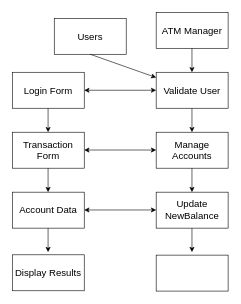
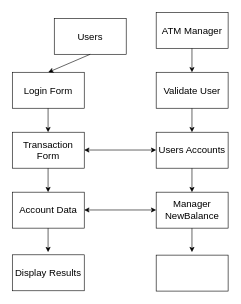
  <mxCell id="0" />
  <mxCell id="1" parent="0" />
  <mxCell id="2" value="&lt;font style=&quot;font-size: 16px;&quot;&gt;Users&lt;/font&gt;" style="rounded=0;whiteSpace=wrap;html=1;" vertex="1" parent="1"><mxGeometry x="90" y="30" width="120" height="60" as="geometry" /></mxCell>
  <mxCell id="3" value="&lt;font style=&quot;font-size: 16px;&quot;&gt;Display Results&lt;/font&gt;" style="rounded=0;whiteSpace=wrap;html=1;" vertex="1" parent="1"><mxGeometry x="20" y="424.5" width="120" height="60" as="geometry" /></mxCell>
  <mxCell id="4" value="" style="rounded=0;whiteSpace=wrap;html=1;" vertex="1" parent="1"><mxGeometry x="260" y="425" width="120" height="60" as="geometry" /></mxCell>
- <mxCell id="5" value="&lt;font style=&quot;font-size: 16px;&quot;&gt;Update NewBalance&lt;/font&gt;" style="rounded=0;whiteSpace=wrap;html=1;" vertex="1" parent="1"><mxGeometry x="260" y="320" width="120" height="60" as="geometry" /></mxCell>
+ <mxCell id="5" value="&lt;font style=&quot;font-size: 16px;&quot;&gt;Manager NewBalance&lt;/font&gt;" style="rounded=0;whiteSpace=wrap;html=1;" vertex="1" parent="1"><mxGeometry x="260" y="320" width="120" height="60" as="geometry" /></mxCell>
  <mxCell id="6" value="&lt;font style=&quot;font-size: 16px;&quot;&gt;Account Data&lt;/font&gt;" style="rounded=0;whiteSpace=wrap;html=1;" vertex="1" parent="1"><mxGeometry x="20" y="320" width="120" height="60" as="geometry" /></mxCell>
- <mxCell id="7" value="&lt;font style=&quot;font-size: 16px;&quot;&gt;Manage Accounts&lt;/font&gt;" style="rounded=0;whiteSpace=wrap;html=1;" vertex="1" parent="1"><mxGeometry x="260" y="220" width="120" height="60" as="geometry" /></mxCell>
+ <mxCell id="7" value="&lt;font style=&quot;font-size: 16px;&quot;&gt;Users Accounts&lt;/font&gt;" style="rounded=0;whiteSpace=wrap;html=1;" vertex="1" parent="1"><mxGeometry x="260" y="220" width="120" height="60" as="geometry" /></mxCell>
  <mxCell id="8" value="&lt;font style=&quot;font-size: 16px;&quot;&gt;Transaction Form&lt;/font&gt;" style="rounded=0;whiteSpace=wrap;html=1;" vertex="1" parent="1"><mxGeometry x="20" y="220" width="120" height="60" as="geometry" /></mxCell>
  <mxCell id="9" value="&lt;font style=&quot;font-size: 16px;&quot;&gt;Login Form&lt;/font&gt;" style="rounded=0;whiteSpace=wrap;html=1;" vertex="1" parent="1"><mxGeometry x="20" y="120" width="120" height="60" as="geometry" /></mxCell>
  <mxCell id="10" value="&lt;font style=&quot;font-size: 16px;&quot;&gt;Validate User&lt;/font&gt;" style="rounded=0;whiteSpace=wrap;html=1;" vertex="1" parent="1"><mxGeometry x="260" y="120" width="120" height="60" as="geometry" /></mxCell>
  <mxCell id="11" value="&lt;font style=&quot;font-size: 16px;&quot;&gt;ATM Manager&lt;/font&gt;" style="rounded=0;whiteSpace=wrap;html=1;" vertex="1" parent="1"><mxGeometry x="260" y="20" width="120" height="60" as="geometry" /></mxCell>
- <mxCell id="12" value="" style="endArrow=classic;html=1;rounded=0;exitX=0.5;exitY=1;exitDx=0;exitDy=0;" edge="1" parent="1" source="2" target="10"><mxGeometry width="50" height="50" relative="1" as="geometry"><mxPoint x="290" y="300" as="sourcePoint" /><mxPoint x="340" y="250" as="targetPoint" /></mxGeometry></mxCell>
+ <mxCell id="12" value="" style="endArrow=classic;html=1;rounded=0;exitX=0.5;exitY=1;exitDx=0;exitDy=0;entryX=0.5;entryY=0;entryDx=0;entryDy=0;" edge="1" parent="1" source="2" target="9"><mxGeometry width="50" height="50" relative="1" as="geometry"><mxPoint x="290" y="300" as="sourcePoint" /><mxPoint x="340" y="250" as="targetPoint" /></mxGeometry></mxCell>
  <mxCell id="13" value="" style="endArrow=classic;html=1;rounded=0;exitX=0.5;exitY=1;exitDx=0;exitDy=0;entryX=0.5;entryY=0;entryDx=0;entryDy=0;" edge="1" parent="1"><mxGeometry width="50" height="50" relative="1" as="geometry"><mxPoint x="319.71" y="80" as="sourcePoint" /><mxPoint x="319.71" y="120" as="targetPoint" /></mxGeometry></mxCell>
  <mxCell id="14" value="" style="endArrow=classic;html=1;rounded=0;exitX=0.5;exitY=1;exitDx=0;exitDy=0;entryX=0.5;entryY=0;entryDx=0;entryDy=0;" edge="1" parent="1"><mxGeometry width="50" height="50" relative="1" as="geometry"><mxPoint x="79.71" y="180" as="sourcePoint" /><mxPoint x="79.71" y="220" as="targetPoint" /></mxGeometry></mxCell>
  <mxCell id="15" value="" style="endArrow=classic;html=1;rounded=0;exitX=0.5;exitY=1;exitDx=0;exitDy=0;entryX=0.5;entryY=0;entryDx=0;entryDy=0;" edge="1" parent="1"><mxGeometry width="50" height="50" relative="1" as="geometry"><mxPoint x="319.71" y="180" as="sourcePoint" /><mxPoint x="319.71" y="220" as="targetPoint" /></mxGeometry></mxCell>
  <mxCell id="16" value="" style="endArrow=classic;html=1;rounded=0;exitX=0.5;exitY=1;exitDx=0;exitDy=0;entryX=0.5;entryY=0;entryDx=0;entryDy=0;" edge="1" parent="1"><mxGeometry width="50" height="50" relative="1" as="geometry"><mxPoint x="79.71" y="280" as="sourcePoint" /><mxPoint x="79.71" y="320" as="targetPoint" /></mxGeometry></mxCell>
  <mxCell id="17" value="" style="endArrow=classic;html=1;rounded=0;exitX=0.5;exitY=1;exitDx=0;exitDy=0;entryX=0.5;entryY=0;entryDx=0;entryDy=0;" edge="1" parent="1"><mxGeometry width="50" height="50" relative="1" as="geometry"><mxPoint x="79.71" y="380" as="sourcePoint" /><mxPoint x="79.71" y="420" as="targetPoint" /></mxGeometry></mxCell>
  <mxCell id="18" value="" style="endArrow=classic;html=1;rounded=0;exitX=0.5;exitY=1;exitDx=0;exitDy=0;entryX=0.5;entryY=0;entryDx=0;entryDy=0;" edge="1" parent="1"><mxGeometry width="50" height="50" relative="1" as="geometry"><mxPoint x="319.71" y="380" as="sourcePoint" /><mxPoint x="319.71" y="420" as="targetPoint" /></mxGeometry></mxCell>
  <mxCell id="19" value="" style="endArrow=classic;html=1;rounded=0;exitX=0.5;exitY=1;exitDx=0;exitDy=0;entryX=0.5;entryY=0;entryDx=0;entryDy=0;" edge="1" parent="1"><mxGeometry width="50" height="50" relative="1" as="geometry"><mxPoint x="319.71" y="280" as="sourcePoint" /><mxPoint x="319.71" y="320" as="targetPoint" /></mxGeometry></mxCell>
- <mxCell id="20" value="" style="endArrow=classic;startArrow=classic;html=1;rounded=0;exitX=1;exitY=0.5;exitDx=0;exitDy=0;" edge="1" parent="1" source="9" target="10"><mxGeometry width="50" height="50" relative="1" as="geometry"><mxPoint x="290" y="240" as="sourcePoint" /><mxPoint x="340" y="190" as="targetPoint" /></mxGeometry></mxCell>
  <mxCell id="21" value="" style="endArrow=classic;startArrow=classic;html=1;rounded=0;exitX=1;exitY=0.5;exitDx=0;exitDy=0;" edge="1" parent="1"><mxGeometry width="50" height="50" relative="1" as="geometry"><mxPoint x="140" y="249.71" as="sourcePoint" /><mxPoint x="260" y="249.71" as="targetPoint" /></mxGeometry></mxCell>
  <mxCell id="22" value="" style="endArrow=classic;startArrow=classic;html=1;rounded=0;exitX=1;exitY=0.5;exitDx=0;exitDy=0;" edge="1" parent="1"><mxGeometry width="50" height="50" relative="1" as="geometry"><mxPoint x="140" y="349.71" as="sourcePoint" /><mxPoint x="260" y="349.71" as="targetPoint" /></mxGeometry></mxCell>
